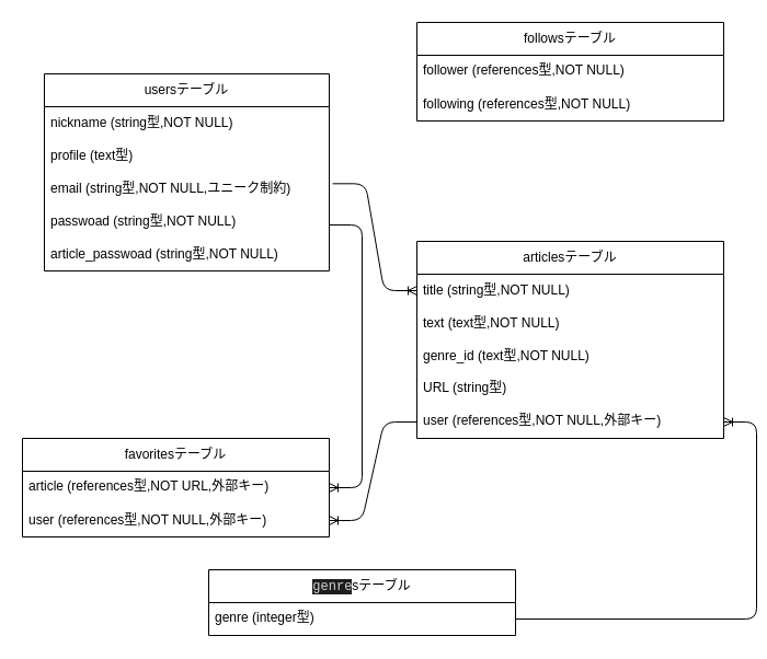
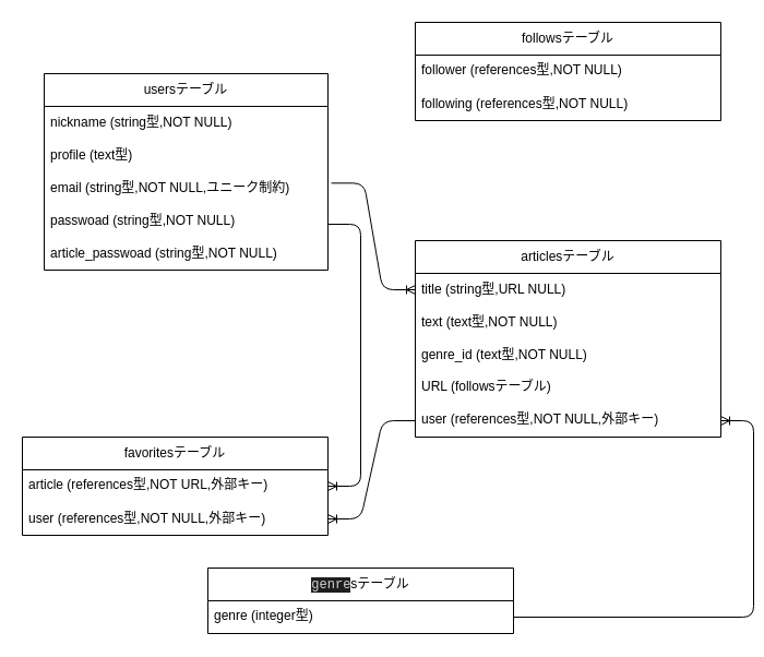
  <mxCell id="0" />
  <mxCell id="1" parent="0" />
  <mxCell id="2" value="usersテーブル" style="swimlane;fontStyle=0;childLayout=stackLayout;horizontal=1;startSize=30;horizontalStack=0;resizeParent=1;resizeParentMax=0;resizeLast=0;collapsible=1;marginBottom=0;whiteSpace=wrap;html=1;" parent="1" vertex="1"><mxGeometry x="40" y="67" width="260" height="180" as="geometry"><mxRectangle x="40" y="10" width="120" height="30" as="alternateBounds" /></mxGeometry></mxCell>
  <mxCell id="3" value="nickname (string型,NOT NULL)" style="text;strokeColor=none;fillColor=none;align=left;verticalAlign=middle;spacingLeft=4;spacingRight=4;overflow=hidden;points=[[0,0.5],[1,0.5]];portConstraint=eastwest;rotatable=0;whiteSpace=wrap;html=1;" parent="2" vertex="1"><mxGeometry y="30" width="260" height="30" as="geometry" /></mxCell>
  <mxCell id="4" value="profile (text型)" style="text;strokeColor=none;fillColor=none;align=left;verticalAlign=middle;spacingLeft=4;spacingRight=4;overflow=hidden;points=[[0,0.5],[1,0.5]];portConstraint=eastwest;rotatable=0;whiteSpace=wrap;html=1;" vertex="1" parent="2"><mxGeometry y="60" width="260" height="30" as="geometry" /></mxCell>
  <mxCell id="5" value="email (string型,NOT NULL,ユニーク制約)" style="text;strokeColor=none;fillColor=none;align=left;verticalAlign=middle;spacingLeft=4;spacingRight=4;overflow=hidden;points=[[0,0.5],[1,0.5]];portConstraint=eastwest;rotatable=0;whiteSpace=wrap;html=1;" parent="2" vertex="1"><mxGeometry y="90" width="260" height="30" as="geometry" /></mxCell>
  <mxCell id="6" value="passwoad (string型,NOT NULL)" style="text;strokeColor=none;fillColor=none;align=left;verticalAlign=middle;spacingLeft=4;spacingRight=4;overflow=hidden;points=[[0,0.5],[1,0.5]];portConstraint=eastwest;rotatable=0;whiteSpace=wrap;html=1;" parent="2" vertex="1"><mxGeometry y="120" width="260" height="30" as="geometry" /></mxCell>
  <mxCell id="7" value="article_passwoad (string型,NOT NULL)" style="text;strokeColor=none;fillColor=none;align=left;verticalAlign=middle;spacingLeft=4;spacingRight=4;overflow=hidden;points=[[0,0.5],[1,0.5]];portConstraint=eastwest;rotatable=0;whiteSpace=wrap;html=1;" parent="2" vertex="1"><mxGeometry y="150" width="260" height="30" as="geometry" /></mxCell>
  <mxCell id="8" value="&lt;span style=&quot;background-color: rgb(30, 30, 30); color: rgb(212, 212, 212); font-family: Menlo, Monaco, &amp;quot;Courier New&amp;quot;, monospace;&quot;&gt;genre&lt;/span&gt;sテーブル" style="swimlane;fontStyle=0;childLayout=stackLayout;horizontal=1;startSize=30;horizontalStack=0;resizeParent=1;resizeParentMax=0;resizeLast=0;collapsible=1;marginBottom=0;whiteSpace=wrap;html=1;" parent="1" vertex="1"><mxGeometry x="190" y="520" width="280" height="60" as="geometry"><mxRectangle x="40" y="10" width="120" height="30" as="alternateBounds" /></mxGeometry></mxCell>
  <mxCell id="9" value="genre (integer型)" style="text;strokeColor=none;fillColor=none;spacingLeft=4;spacingRight=4;overflow=hidden;rotatable=0;points=[[0,0.5],[1,0.5]];portConstraint=eastwest;fontSize=12;" parent="8" vertex="1"><mxGeometry y="30" width="280" height="30" as="geometry" /></mxCell>
  <mxCell id="10" value="favoritesテーブル" style="swimlane;fontStyle=0;childLayout=stackLayout;horizontal=1;startSize=30;horizontalStack=0;resizeParent=1;resizeParentMax=0;resizeLast=0;collapsible=1;marginBottom=0;whiteSpace=wrap;html=1;" parent="1" vertex="1"><mxGeometry x="20" y="400" width="280" height="90" as="geometry"><mxRectangle x="40" y="10" width="120" height="30" as="alternateBounds" /></mxGeometry></mxCell>
  <mxCell id="11" value="article (references型,NOT URL,外部キー)" style="text;strokeColor=none;fillColor=none;spacingLeft=4;spacingRight=4;overflow=hidden;rotatable=0;points=[[0,0.5],[1,0.5]];portConstraint=eastwest;fontSize=12;" parent="10" vertex="1"><mxGeometry y="30" width="280" height="30" as="geometry" /></mxCell>
  <mxCell id="12" value="user (references型,NOT NULL,外部キー)" style="text;strokeColor=none;fillColor=none;align=left;verticalAlign=middle;spacingLeft=4;spacingRight=4;overflow=hidden;points=[[0,0.5],[1,0.5]];portConstraint=eastwest;rotatable=0;whiteSpace=wrap;html=1;" parent="10" vertex="1"><mxGeometry y="60" width="280" height="30" as="geometry" /></mxCell>
  <mxCell id="13" value="followsテーブル" style="swimlane;fontStyle=0;childLayout=stackLayout;horizontal=1;startSize=30;horizontalStack=0;resizeParent=1;resizeParentMax=0;resizeLast=0;collapsible=1;marginBottom=0;whiteSpace=wrap;html=1;" parent="1" vertex="1"><mxGeometry x="380" y="20" width="280" height="90" as="geometry"><mxRectangle x="40" y="10" width="120" height="30" as="alternateBounds" /></mxGeometry></mxCell>
  <mxCell id="14" value="follower (references型,NOT NULL)" style="text;strokeColor=none;fillColor=none;spacingLeft=4;spacingRight=4;overflow=hidden;rotatable=0;points=[[0,0.5],[1,0.5]];portConstraint=eastwest;fontSize=12;" parent="13" vertex="1"><mxGeometry y="30" width="280" height="30" as="geometry" /></mxCell>
  <mxCell id="15" value="following (references型,NOT NULL)" style="text;strokeColor=none;fillColor=none;align=left;verticalAlign=middle;spacingLeft=4;spacingRight=4;overflow=hidden;points=[[0,0.5],[1,0.5]];portConstraint=eastwest;rotatable=0;whiteSpace=wrap;html=1;" parent="13" vertex="1"><mxGeometry y="60" width="280" height="30" as="geometry" /></mxCell>
  <mxCell id="16" value="articlesテーブル" style="swimlane;fontStyle=0;childLayout=stackLayout;horizontal=1;startSize=30;horizontalStack=0;resizeParent=1;resizeParentMax=0;resizeLast=0;collapsible=1;marginBottom=0;whiteSpace=wrap;html=1;" parent="1" vertex="1"><mxGeometry x="380" y="220" width="280" height="180" as="geometry"><mxRectangle x="500" y="40" width="120" height="30" as="alternateBounds" /></mxGeometry></mxCell>
- <mxCell id="17" value="title (string型,NOT NULL)" style="text;strokeColor=none;fillColor=none;align=left;verticalAlign=middle;spacingLeft=4;spacingRight=4;overflow=hidden;points=[[0,0.5],[1,0.5]];portConstraint=eastwest;rotatable=0;whiteSpace=wrap;html=1;" parent="16" vertex="1"><mxGeometry y="30" width="280" height="30" as="geometry" /></mxCell>
+ <mxCell id="17" value="title (string型,URL NULL)" style="text;strokeColor=none;fillColor=none;align=left;verticalAlign=middle;spacingLeft=4;spacingRight=4;overflow=hidden;points=[[0,0.5],[1,0.5]];portConstraint=eastwest;rotatable=0;whiteSpace=wrap;html=1;" parent="16" vertex="1"><mxGeometry y="30" width="280" height="30" as="geometry" /></mxCell>
  <mxCell id="18" value="text (text型,NOT NULL)" style="text;strokeColor=none;fillColor=none;align=left;verticalAlign=middle;spacingLeft=4;spacingRight=4;overflow=hidden;points=[[0,0.5],[1,0.5]];portConstraint=eastwest;rotatable=0;whiteSpace=wrap;html=1;" parent="16" vertex="1"><mxGeometry y="60" width="280" height="30" as="geometry" /></mxCell>
  <mxCell id="19" value="&lt;span style=&quot;&quot;&gt;genre_id&lt;/span&gt;&amp;nbsp;(text型,NOT NULL)" style="text;strokeColor=none;fillColor=none;align=left;verticalAlign=middle;spacingLeft=4;spacingRight=4;overflow=hidden;points=[[0,0.5],[1,0.5]];portConstraint=eastwest;rotatable=0;whiteSpace=wrap;html=1;" parent="16" vertex="1"><mxGeometry y="90" width="280" height="30" as="geometry" /></mxCell>
- <mxCell id="20" value="URL (string型)" style="text;strokeColor=none;fillColor=none;spacingLeft=4;spacingRight=4;overflow=hidden;rotatable=0;points=[[0,0.5],[1,0.5]];portConstraint=eastwest;fontSize=12;" parent="16" vertex="1"><mxGeometry y="120" width="280" height="30" as="geometry" /></mxCell>
+ <mxCell id="20" value="URL (followsテーブル)" style="text;strokeColor=none;fillColor=none;spacingLeft=4;spacingRight=4;overflow=hidden;rotatable=0;points=[[0,0.5],[1,0.5]];portConstraint=eastwest;fontSize=12;" parent="16" vertex="1"><mxGeometry y="120" width="280" height="30" as="geometry" /></mxCell>
  <mxCell id="21" value="user (references型,NOT NULL,外部キー)" style="text;strokeColor=none;fillColor=none;spacingLeft=4;spacingRight=4;overflow=hidden;rotatable=0;points=[[0,0.5],[1,0.5]];portConstraint=eastwest;fontSize=12;" parent="16" vertex="1"><mxGeometry y="150" width="280" height="30" as="geometry" /></mxCell>
  <mxCell id="22" value="" style="edgeStyle=entityRelationEdgeStyle;fontSize=12;html=1;endArrow=ERoneToMany;" parent="1" target="11" edge="1"><mxGeometry width="100" height="100" relative="1" as="geometry"><mxPoint x="300" y="205" as="sourcePoint" /><mxPoint x="20" y="520" as="targetPoint" /></mxGeometry></mxCell>
  <mxCell id="23" value="" style="edgeStyle=entityRelationEdgeStyle;fontSize=12;html=1;endArrow=ERoneToMany;exitX=1.012;exitY=0.244;exitDx=0;exitDy=0;exitPerimeter=0;" parent="1" target="17" edge="1"><mxGeometry width="100" height="100" relative="1" as="geometry"><mxPoint x="303.12" y="167.32" as="sourcePoint" /><mxPoint x="34.5" y="161" as="targetPoint" /></mxGeometry></mxCell>
  <mxCell id="24" value="" style="edgeStyle=entityRelationEdgeStyle;fontSize=12;html=1;endArrow=ERoneToMany;entryX=1;entryY=0.5;entryDx=0;entryDy=0;exitX=0;exitY=0.5;exitDx=0;exitDy=0;" parent="1" source="21" target="12" edge="1"><mxGeometry width="100" height="100" relative="1" as="geometry"><mxPoint x="376.08" y="424.33" as="sourcePoint" /><mxPoint x="311" y="565" as="targetPoint" /></mxGeometry></mxCell>
  <mxCell id="25" value="" style="edgeStyle=entityRelationEdgeStyle;fontSize=12;html=1;endArrow=ERoneToMany;" parent="1" source="9" target="21" edge="1"><mxGeometry width="100" height="100" relative="1" as="geometry"><mxPoint x="390" y="640" as="sourcePoint" /><mxPoint x="347" y="645" as="targetPoint" /></mxGeometry></mxCell>
